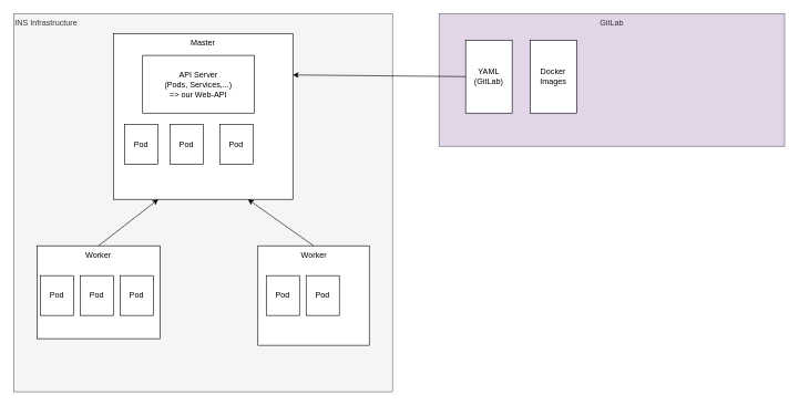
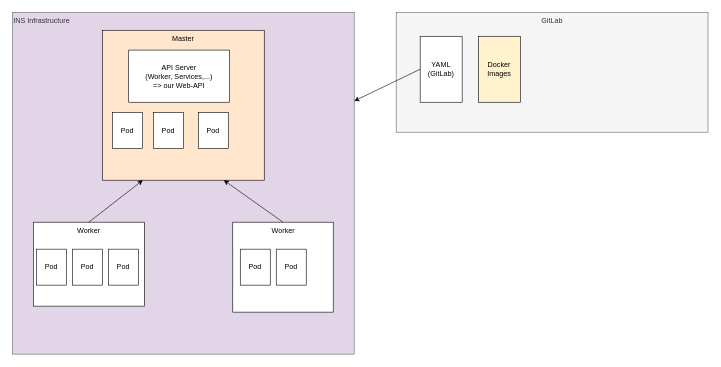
  <mxCell id="0" />
  <mxCell id="1" parent="0" />
- <mxCell id="2" value="INS Infrastructure" style="whiteSpace=wrap;html=1;aspect=fixed;verticalAlign=top;align=left;fillColor=#f5f5f5;fontColor=#333333;strokeColor=#666666;" parent="1" vertex="1"><mxGeometry x="20" y="20" width="570" height="570" as="geometry" /></mxCell>
- <mxCell id="3" value="Master" style="rounded=0;whiteSpace=wrap;html=1;verticalAlign=top;" parent="1" vertex="1"><mxGeometry x="170" y="50" width="270" height="250" as="geometry" /></mxCell>
+ <mxCell id="2" value="INS Infrastructure" style="whiteSpace=wrap;html=1;aspect=fixed;verticalAlign=top;align=left;fillColor=#e1d5e7;fontColor=#333333;strokeColor=#666666;" parent="1" vertex="1"><mxGeometry x="20" y="20" width="570" height="570" as="geometry" /></mxCell>
+ <mxCell id="3" value="Master" style="rounded=0;whiteSpace=wrap;html=1;verticalAlign=top;fillColor=#ffe6cc;" parent="1" vertex="1"><mxGeometry x="170" y="50" width="270" height="250" as="geometry" /></mxCell>
  <mxCell id="4" value="Worker" style="rounded=0;whiteSpace=wrap;html=1;verticalAlign=top;" parent="1" vertex="1"><mxGeometry x="55" y="370" width="185" height="140" as="geometry" /></mxCell>
  <mxCell id="5" value="Worker" style="rounded=0;whiteSpace=wrap;html=1;verticalAlign=top;" parent="1" vertex="1"><mxGeometry x="387.5" y="370" width="167.5" height="150" as="geometry" /></mxCell>
- <mxCell id="6" value="API Server&lt;br&gt;(Pods, Services,...)&lt;br&gt;=&amp;gt; our Web-API" style="rounded=0;whiteSpace=wrap;html=1;" parent="1" vertex="1"><mxGeometry x="214" y="83" width="168" height="87" as="geometry" /></mxCell>
+ <mxCell id="6" value="API Server&lt;br&gt;(Worker, Services,...)&lt;br&gt;=&amp;gt; our Web-API" style="rounded=0;whiteSpace=wrap;html=1;" parent="1" vertex="1"><mxGeometry x="214" y="83" width="168" height="87" as="geometry" /></mxCell>
  <mxCell id="7" value="" style="endArrow=classic;html=1;rounded=0;entryX=0.25;entryY=1;entryDx=0;entryDy=0;exitX=0.5;exitY=0;exitDx=0;exitDy=0;" parent="1" source="4" target="3" edge="1"><mxGeometry width="50" height="50" relative="1" as="geometry"><mxPoint x="610" y="200" as="sourcePoint" /><mxPoint x="660" y="150" as="targetPoint" /></mxGeometry></mxCell>
  <mxCell id="8" value="" style="endArrow=classic;html=1;rounded=0;entryX=0.75;entryY=1;entryDx=0;entryDy=0;exitX=0.5;exitY=0;exitDx=0;exitDy=0;" parent="1" source="5" target="3" edge="1"><mxGeometry width="50" height="50" relative="1" as="geometry"><mxPoint x="610" y="200" as="sourcePoint" /><mxPoint x="660" y="150" as="targetPoint" /></mxGeometry></mxCell>
  <mxCell id="9" value="Pod" style="rounded=0;whiteSpace=wrap;html=1;" parent="1" vertex="1"><mxGeometry x="60" y="415" width="50" height="60" as="geometry" /></mxCell>
  <mxCell id="10" value="Pod" style="rounded=0;whiteSpace=wrap;html=1;" parent="1" vertex="1"><mxGeometry x="120" y="415" width="50" height="60" as="geometry" /></mxCell>
  <mxCell id="11" value="Pod" style="rounded=0;whiteSpace=wrap;html=1;" parent="1" vertex="1"><mxGeometry x="180" y="415" width="50" height="60" as="geometry" /></mxCell>
  <mxCell id="12" value="Pod" style="rounded=0;whiteSpace=wrap;html=1;" parent="1" vertex="1"><mxGeometry x="400" y="415" width="50" height="60" as="geometry" /></mxCell>
  <mxCell id="13" value="Pod" style="rounded=0;whiteSpace=wrap;html=1;" parent="1" vertex="1"><mxGeometry x="460" y="415" width="50" height="60" as="geometry" /></mxCell>
- <mxCell id="14" value="GitLab" style="rounded=0;whiteSpace=wrap;html=1;verticalAlign=top;fillColor=#e1d5e7;fontColor=#333333;strokeColor=#666666;" parent="1" vertex="1"><mxGeometry x="660" y="20" width="520" height="200" as="geometry" /></mxCell>
+ <mxCell id="14" value="GitLab" style="rounded=0;whiteSpace=wrap;html=1;verticalAlign=top;fillColor=#f5f5f5;fontColor=#333333;strokeColor=#666666;" parent="1" vertex="1"><mxGeometry x="660" y="20" width="520" height="200" as="geometry" /></mxCell>
  <mxCell id="15" value="YAML&lt;br&gt;(GitLab)" style="rounded=0;whiteSpace=wrap;html=1;" parent="1" vertex="1"><mxGeometry x="700" y="60" width="70" height="110" as="geometry" /></mxCell>
- <mxCell id="16" value="" style="endArrow=classic;html=1;rounded=0;entryX=1;entryY=0.25;entryDx=0;entryDy=0;exitX=0;exitY=0.5;exitDx=0;exitDy=0;" parent="1" source="15" target="3" edge="1"><mxGeometry width="50" height="50" relative="1" as="geometry"><mxPoint x="610" y="200" as="sourcePoint" /><mxPoint x="660" y="150" as="targetPoint" /></mxGeometry></mxCell>
+ <mxCell id="16" value="" style="endArrow=classic;html=1;rounded=0;exitX=0;exitY=0.5;exitDx=0;exitDy=0;" parent="1" source="15" target="2" edge="1"><mxGeometry width="50" height="50" relative="1" as="geometry"><mxPoint x="610" y="200" as="sourcePoint" /><mxPoint x="660" y="150" as="targetPoint" /></mxGeometry></mxCell>
  <mxCell id="17" value="Pod" style="rounded=0;whiteSpace=wrap;html=1;" vertex="1" parent="1"><mxGeometry x="187" y="187" width="50" height="60" as="geometry" /></mxCell>
  <mxCell id="18" value="Pod" style="rounded=0;whiteSpace=wrap;html=1;" vertex="1" parent="1"><mxGeometry x="255" y="187" width="50" height="60" as="geometry" /></mxCell>
  <mxCell id="19" value="Pod" style="rounded=0;whiteSpace=wrap;html=1;" vertex="1" parent="1"><mxGeometry x="330" y="187" width="50" height="60" as="geometry" /></mxCell>
- <mxCell id="20" value="Docker Images" style="rounded=0;whiteSpace=wrap;html=1;" vertex="1" parent="1"><mxGeometry x="797" y="60" width="70" height="110" as="geometry" /></mxCell>
+ <mxCell id="20" value="Docker Images" style="rounded=0;whiteSpace=wrap;html=1;fillColor=#fff2cc;" vertex="1" parent="1"><mxGeometry x="797" y="60" width="70" height="110" as="geometry" /></mxCell>
